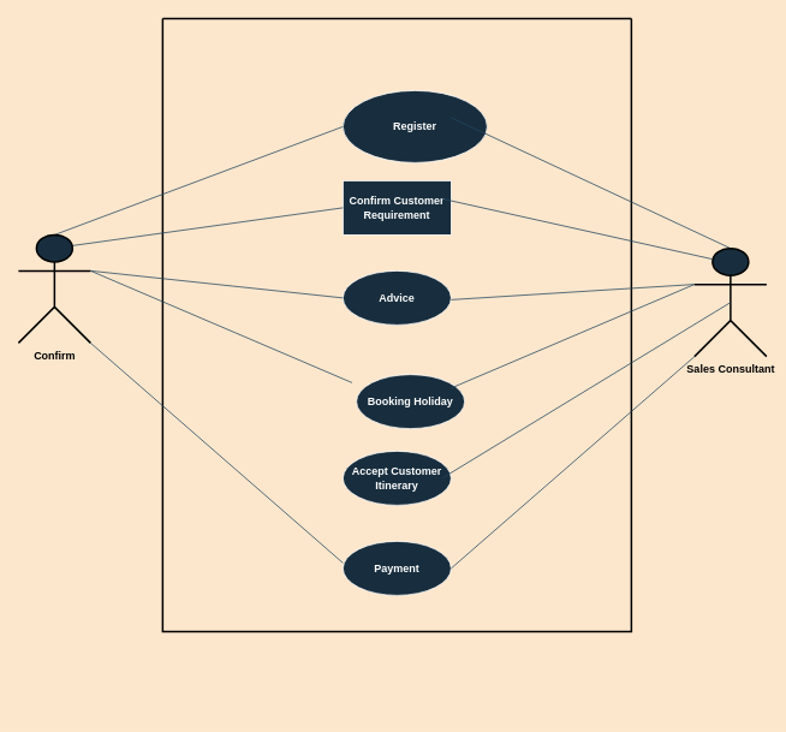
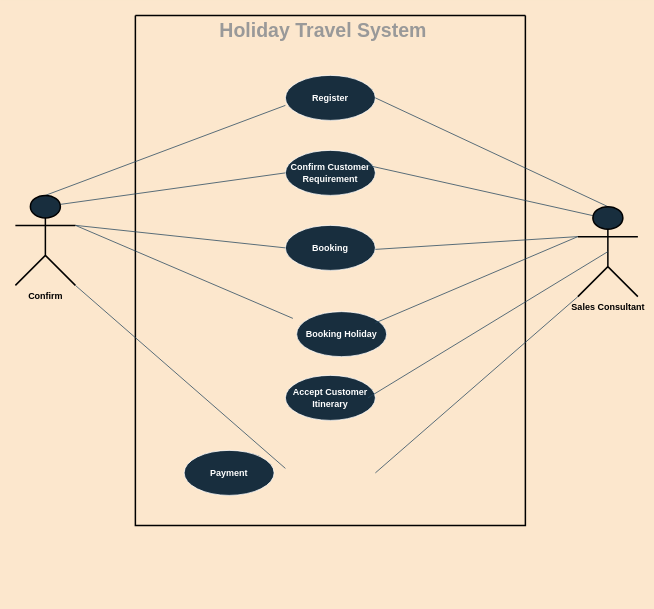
  <mxCell id="0" />
  <mxCell id="1" parent="0" />
  <mxCell id="2" value="" style="swimlane;startSize=0;fillColor=#182E3E;strokeColor=#000000;fontColor=#FFFFFF;strokeWidth=2;" parent="1" vertex="1"><mxGeometry x="180" y="20" width="520" height="680" as="geometry" /></mxCell>
- <mxCell id="3" value="&lt;b&gt;Confirm Customer Requirement&lt;/b&gt;" style="whiteSpace=wrap;html=1;fillColor=#182E3E;strokeColor=#FFFFFF;fontColor=#FFFFFF;rounded=0;" parent="2" vertex="1"><mxGeometry x="200" y="180" width="120" height="60" as="geometry" /></mxCell>
- <mxCell id="4" value="&lt;b&gt;Advice&lt;/b&gt;" style="ellipse;whiteSpace=wrap;html=1;fillColor=#182E3E;strokeColor=#FFFFFF;fontColor=#FFFFFF;" parent="2" vertex="1"><mxGeometry x="200" y="280" width="120" height="60" as="geometry" /></mxCell>
+ <mxCell id="3" value="&lt;b&gt;Confirm Customer Requirement&lt;/b&gt;" style="ellipse;whiteSpace=wrap;html=1;fillColor=#182E3E;strokeColor=#FFFFFF;fontColor=#FFFFFF;" parent="2" vertex="1"><mxGeometry x="200" y="180" width="120" height="60" as="geometry" /></mxCell>
+ <mxCell id="4" value="&lt;b&gt;Booking&lt;/b&gt;" style="ellipse;whiteSpace=wrap;html=1;fillColor=#182E3E;strokeColor=#FFFFFF;fontColor=#FFFFFF;" parent="2" vertex="1"><mxGeometry x="200" y="280" width="120" height="60" as="geometry" /></mxCell>
  <mxCell id="5" value="&lt;b&gt;Booking Holiday&lt;/b&gt;" style="ellipse;whiteSpace=wrap;html=1;fillColor=#182E3E;strokeColor=#FFFFFF;fontColor=#FFFFFF;" parent="2" vertex="1"><mxGeometry x="215" y="395" width="120" height="60" as="geometry" /></mxCell>
  <mxCell id="6" value="&lt;b&gt;Accept Customer Itinerary&lt;/b&gt;" style="ellipse;whiteSpace=wrap;html=1;fillColor=#182E3E;strokeColor=#FFFFFF;fontColor=#FFFFFF;" parent="2" vertex="1"><mxGeometry x="200" y="480" width="120" height="60" as="geometry" /></mxCell>
- <mxCell id="7" value="&lt;b&gt;Payment&lt;/b&gt;" style="ellipse;whiteSpace=wrap;html=1;fillColor=#182E3E;strokeColor=#FFFFFF;fontColor=#FFFFFF;" parent="2" vertex="1"><mxGeometry x="200" y="580" width="120" height="60" as="geometry" /></mxCell>
- <mxCell id="8" value="&lt;b&gt;Register&lt;/b&gt;" style="ellipse;whiteSpace=wrap;html=1;fillColor=#182E3E;strokeColor=#FFFFFF;fontColor=#FFFFFF;" parent="2" vertex="1"><mxGeometry x="200" y="80" width="160" height="80" as="geometry" /></mxCell>
+ <mxCell id="7" value="&lt;b&gt;Payment&lt;/b&gt;" style="ellipse;whiteSpace=wrap;html=1;fillColor=#182E3E;strokeColor=#FFFFFF;fontColor=#FFFFFF;" parent="2" vertex="1"><mxGeometry x="65" y="580" width="120" height="60" as="geometry" /></mxCell>
+ <mxCell id="8" value="&lt;b&gt;Register&lt;/b&gt;" style="ellipse;whiteSpace=wrap;html=1;fillColor=#182E3E;strokeColor=#FFFFFF;fontColor=#FFFFFF;" parent="2" vertex="1"><mxGeometry x="200" y="80" width="120" height="60" as="geometry" /></mxCell>
  <mxCell id="9" value="" style="endArrow=none;html=1;rounded=0;exitX=0.5;exitY=0;exitDx=0;exitDy=0;exitPerimeter=0;labelBackgroundColor=#FCE7CD;strokeColor=#23445D;" parent="2" source="19" edge="1"><mxGeometry width="50" height="50" relative="1" as="geometry"><mxPoint x="150" y="170" as="sourcePoint" /><mxPoint x="200" y="120" as="targetPoint" /></mxGeometry></mxCell>
  <mxCell id="10" value="" style="endArrow=none;html=1;rounded=0;exitX=0.5;exitY=0;exitDx=0;exitDy=0;exitPerimeter=0;labelBackgroundColor=#FCE7CD;strokeColor=#23445D;entryX=0.5;entryY=0;entryDx=0;entryDy=0;entryPerimeter=0;" parent="2" target="18" edge="1"><mxGeometry width="50" height="50" relative="1" as="geometry"><mxPoint x="320" y="110" as="sourcePoint" /><mxPoint x="630" y="230" as="targetPoint" /></mxGeometry></mxCell>
  <mxCell id="11" value="" style="endArrow=none;html=1;rounded=0;exitX=0.5;exitY=0;exitDx=0;exitDy=0;exitPerimeter=0;labelBackgroundColor=#FCE7CD;strokeColor=#23445D;entryX=0.25;entryY=0.1;entryDx=0;entryDy=0;entryPerimeter=0;" parent="2" target="18" edge="1"><mxGeometry width="50" height="50" relative="1" as="geometry"><mxPoint x="310" y="200" as="sourcePoint" /><mxPoint x="630" y="330" as="targetPoint" /></mxGeometry></mxCell>
  <mxCell id="12" value="" style="endArrow=none;html=1;rounded=0;exitX=0.75;exitY=0.1;exitDx=0;exitDy=0;exitPerimeter=0;labelBackgroundColor=#FCE7CD;strokeColor=#23445D;" parent="2" source="19" edge="1"><mxGeometry width="50" height="50" relative="1" as="geometry"><mxPoint x="-120" y="330" as="sourcePoint" /><mxPoint x="200" y="210" as="targetPoint" /></mxGeometry></mxCell>
  <mxCell id="13" value="" style="endArrow=none;html=1;rounded=0;exitX=1;exitY=0.333;exitDx=0;exitDy=0;exitPerimeter=0;labelBackgroundColor=#FCE7CD;strokeColor=#23445D;" parent="2" source="19" edge="1"><mxGeometry width="50" height="50" relative="1" as="geometry"><mxPoint x="-100" y="352" as="sourcePoint" /><mxPoint x="200" y="310" as="targetPoint" /></mxGeometry></mxCell>
  <mxCell id="14" value="" style="endArrow=none;html=1;rounded=0;exitX=1;exitY=0.333;exitDx=0;exitDy=0;exitPerimeter=0;labelBackgroundColor=#FCE7CD;strokeColor=#23445D;entryX=0;entryY=0.333;entryDx=0;entryDy=0;entryPerimeter=0;" parent="2" target="18" edge="1"><mxGeometry width="50" height="50" relative="1" as="geometry"><mxPoint x="320" y="410" as="sourcePoint" /><mxPoint x="600" y="440" as="targetPoint" /></mxGeometry></mxCell>
  <mxCell id="15" value="" style="endArrow=none;html=1;rounded=0;exitX=1;exitY=0.333;exitDx=0;exitDy=0;exitPerimeter=0;labelBackgroundColor=#FCE7CD;strokeColor=#23445D;" parent="2" source="19" edge="1"><mxGeometry width="50" height="50" relative="1" as="geometry"><mxPoint x="-70" y="374" as="sourcePoint" /><mxPoint x="210" y="404" as="targetPoint" /></mxGeometry></mxCell>
  <mxCell id="16" value="" style="endArrow=none;html=1;rounded=0;exitX=1;exitY=1;exitDx=0;exitDy=0;exitPerimeter=0;labelBackgroundColor=#FCE7CD;strokeColor=#23445D;" parent="2" source="19" edge="1"><mxGeometry width="50" height="50" relative="1" as="geometry"><mxPoint x="-90" y="480" as="sourcePoint" /><mxPoint x="200" y="604" as="targetPoint" /></mxGeometry></mxCell>
  <mxCell id="17" value="" style="endArrow=none;html=1;rounded=0;exitX=1;exitY=0.333;exitDx=0;exitDy=0;exitPerimeter=0;labelBackgroundColor=#FCE7CD;strokeColor=#23445D;entryX=0;entryY=1;entryDx=0;entryDy=0;entryPerimeter=0;" parent="2" target="18" edge="1"><mxGeometry width="50" height="50" relative="1" as="geometry"><mxPoint x="320" y="610" as="sourcePoint" /><mxPoint x="610" y="734" as="targetPoint" /><Array as="points" /></mxGeometry></mxCell>
  <mxCell id="18" value="&lt;b&gt;&lt;font color=&quot;#000000&quot;&gt;Sales Consultant&lt;/font&gt;&lt;/b&gt;" style="shape=umlActor;verticalLabelPosition=bottom;verticalAlign=top;html=1;outlineConnect=0;fillColor=#182E3E;strokeColor=#000000;fontColor=#FFFFFF;strokeWidth=2;" parent="1" vertex="1"><mxGeometry x="770" y="275" width="80" height="120" as="geometry" /></mxCell>
  <mxCell id="19" value="&lt;b&gt;&lt;font color=&quot;#000000&quot;&gt;Confirm&lt;/font&gt;&lt;/b&gt;" style="shape=umlActor;verticalLabelPosition=bottom;verticalAlign=top;html=1;outlineConnect=0;fillColor=#182E3E;strokeColor=#000000;fontColor=#FFFFFF;strokeWidth=2;" parent="1" vertex="1"><mxGeometry x="20" y="260" width="80" height="120" as="geometry" /></mxCell>
  <mxCell id="20" value="" style="edgeStyle=orthogonalEdgeStyle;rounded=0;orthogonalLoop=1;jettySize=auto;html=1;labelBackgroundColor=#FCE7CD;strokeColor=#23445D;" parent="1" edge="1"><mxGeometry relative="1" as="geometry"><mxPoint x="60" y="620" as="targetPoint" /></mxGeometry></mxCell>
  <mxCell id="21" value="" style="edgeStyle=orthogonalEdgeStyle;rounded=0;orthogonalLoop=1;jettySize=auto;html=1;labelBackgroundColor=#FCE7CD;strokeColor=#23445D;" parent="1" edge="1"><mxGeometry relative="1" as="geometry"><mxPoint x="60" y="790" as="targetPoint" /></mxGeometry></mxCell>
  <mxCell id="22" value="" style="endArrow=none;html=1;rounded=0;exitX=0.75;exitY=0.1;exitDx=0;exitDy=0;exitPerimeter=0;labelBackgroundColor=#FCE7CD;strokeColor=#23445D;entryX=0;entryY=0.333;entryDx=0;entryDy=0;entryPerimeter=0;" parent="1" target="18" edge="1"><mxGeometry width="50" height="50" relative="1" as="geometry"><mxPoint x="500" y="332" as="sourcePoint" /><mxPoint x="800" y="290" as="targetPoint" /></mxGeometry></mxCell>
  <mxCell id="23" value="" style="endArrow=none;html=1;rounded=0;exitX=1;exitY=0.333;exitDx=0;exitDy=0;exitPerimeter=0;labelBackgroundColor=#FCE7CD;strokeColor=#23445D;entryX=0.5;entryY=0.5;entryDx=0;entryDy=0;entryPerimeter=0;" parent="1" target="18" edge="1"><mxGeometry width="50" height="50" relative="1" as="geometry"><mxPoint x="490" y="530" as="sourcePoint" /><mxPoint x="770" y="400" as="targetPoint" /></mxGeometry></mxCell>
+ <mxCell id="24" value="&lt;font color=&quot;#999999&quot; size=&quot;1&quot; style=&quot;&quot;&gt;&lt;b style=&quot;font-size: 26px;&quot;&gt;Holiday Travel System&lt;/b&gt;&lt;/font&gt;" style="text;html=1;align=center;verticalAlign=middle;resizable=0;points=[];autosize=1;strokeColor=none;fillColor=none;fontColor=#FFFFFF;" parent="1" vertex="1"><mxGeometry x="280" y="20" width="300" height="40" as="geometry" /></mxCell>
